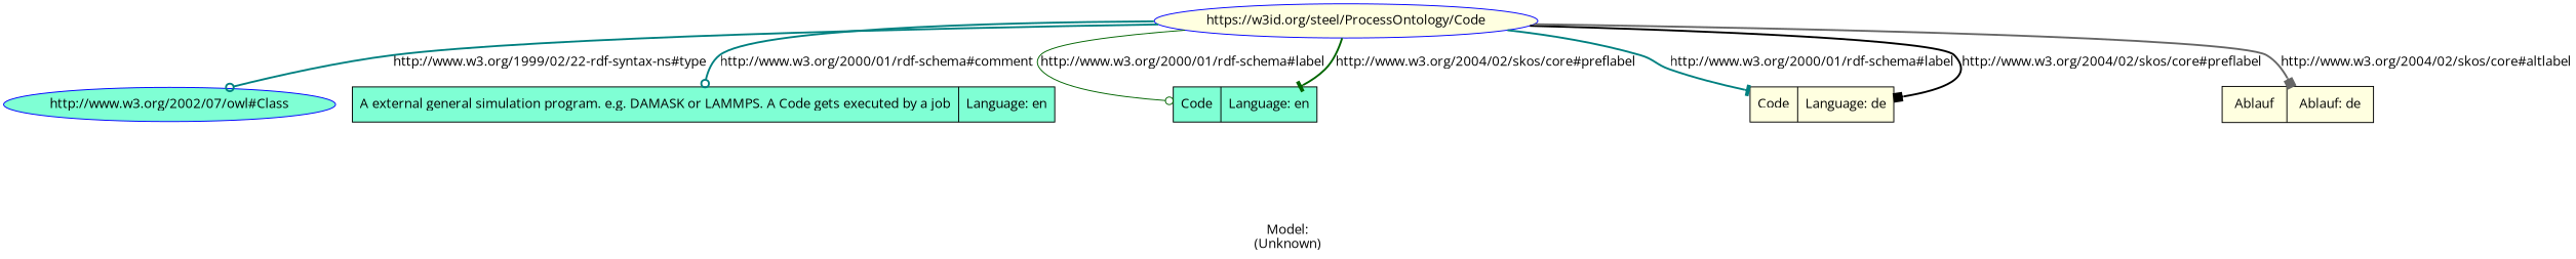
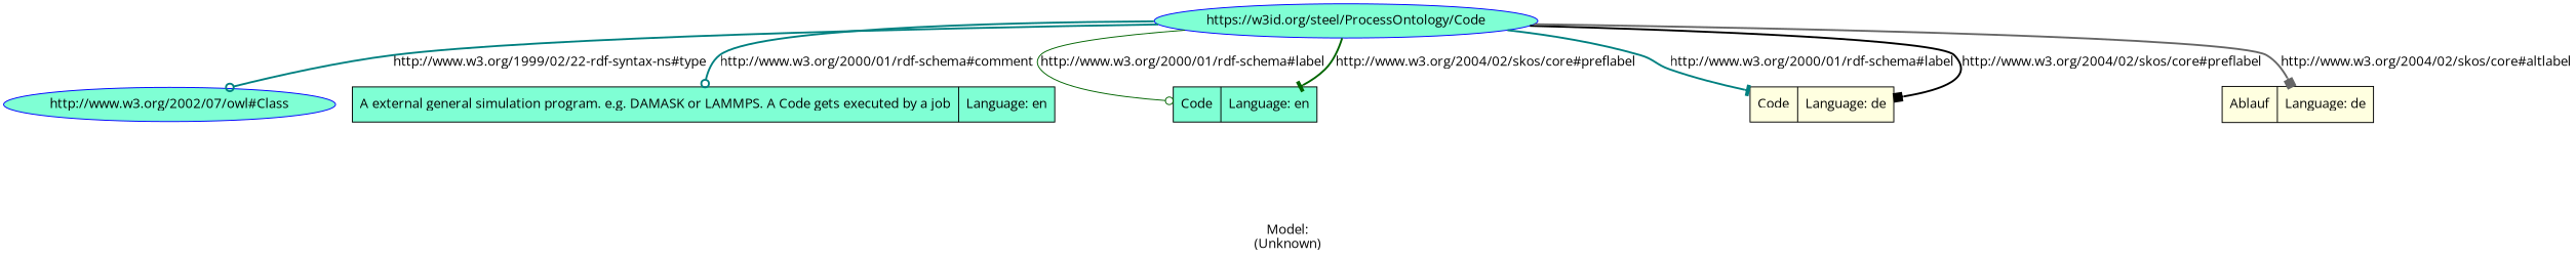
  digraph {
    fontname="Open Sans"
    label="\n\nModel:\n(Unknown)"
    rankdir=TB
    node [fillcolor=lightyellow fontname="Open Sans" shape=record style=filled]
    edge [arrowhead=odot color=teal fontname="Open Sans" style=bold]
-   n1 [color=blue label="https://w3id.org/steel/ProcessOntology/Code" shape=ellipse]
+   n1 [color=blue fillcolor=aquamarine label="https://w3id.org/steel/ProcessOntology/Code" shape=ellipse]
    n2 [color=blue fillcolor=aquamarine label="http://www.w3.org/2002/07/owl#Class" shape=ellipse]
    n3 [fillcolor=aquamarine label="A external general simulation program. e.g. DAMASK or LAMMPS. A Code gets executed by a job|Language: en"]
    n4 [fillcolor=aquamarine label="Code|Language: en"]
    n5 [label="Code|Language: de"]
-   n6 [label="Ablauf|Ablauf: de"]
+   n6 [label="Ablauf|Language: de"]
    n1 -> n2 [label="http://www.w3.org/1999/02/22-rdf-syntax-ns#type"]
    n1 -> n3 [label="http://www.w3.org/2000/01/rdf-schema#comment"]
    n1 -> n4 [color=darkgreen label="http://www.w3.org/2000/01/rdf-schema#label" style=solid]
    n1 -> n4 [arrowhead=tee color=darkgreen label="http://www.w3.org/2004/02/skos/core#preflabel"]
    n1 -> n5 [arrowhead=tee label="http://www.w3.org/2000/01/rdf-schema#label"]
    n1 -> n5 [arrowhead=box color=black label="http://www.w3.org/2004/02/skos/core#preflabel"]
    n1 -> n6 [arrowhead=box color=gray40 label="http://www.w3.org/2004/02/skos/core#altlabel"]
  }
